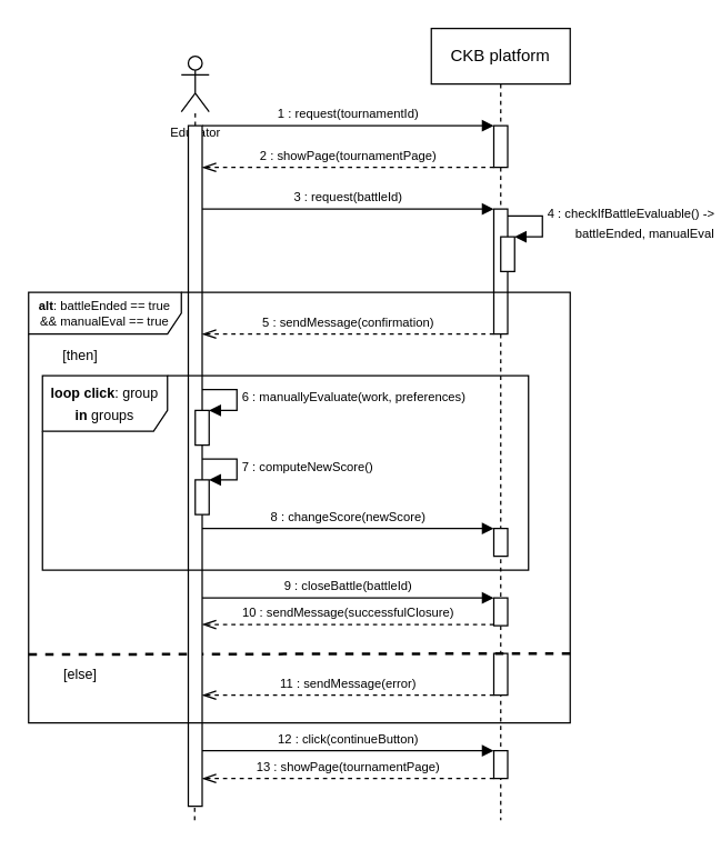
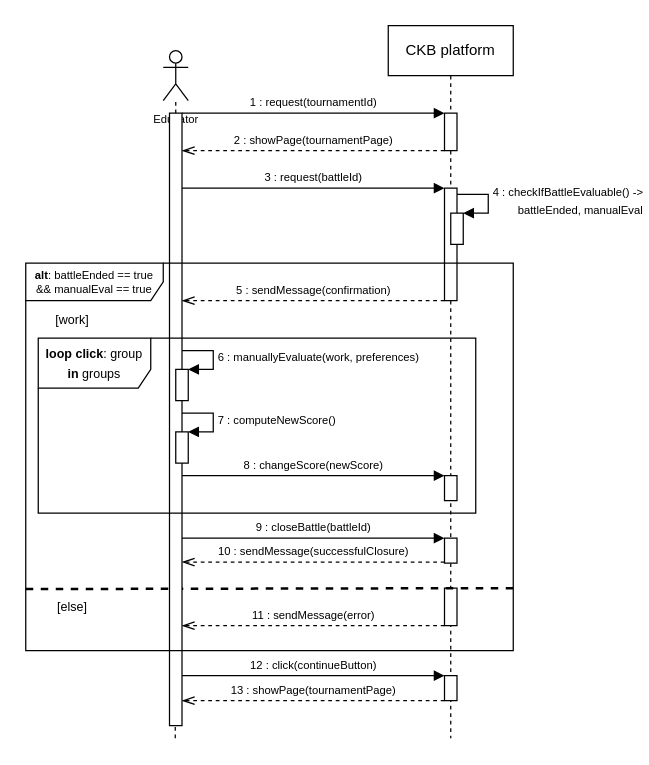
  <mxCell id="0" />
  <mxCell id="1" parent="0" />
  <mxCell id="2" value="CKB platform" style="shape=umlLifeline;perimeter=lifelinePerimeter;whiteSpace=wrap;html=1;container=0;dropTarget=0;collapsible=0;recursiveResize=0;outlineConnect=0;portConstraint=eastwest;newEdgeStyle={&quot;edgeStyle&quot;:&quot;elbowEdgeStyle&quot;,&quot;elbow&quot;:&quot;vertical&quot;,&quot;curved&quot;:0,&quot;rounded&quot;:0};" parent="1" vertex="1"><mxGeometry x="310" y="20" width="100" height="570" as="geometry" /></mxCell>
  <mxCell id="3" value="" style="html=1;points=[];perimeter=orthogonalPerimeter;outlineConnect=0;targetShapes=umlLifeline;portConstraint=eastwest;newEdgeStyle={&quot;edgeStyle&quot;:&quot;elbowEdgeStyle&quot;,&quot;elbow&quot;:&quot;vertical&quot;,&quot;curved&quot;:0,&quot;rounded&quot;:0};" parent="2" vertex="1"><mxGeometry x="45" y="70" width="10" height="30" as="geometry" /></mxCell>
  <mxCell id="4" value="" style="html=1;points=[];perimeter=orthogonalPerimeter;outlineConnect=0;targetShapes=umlLifeline;portConstraint=eastwest;newEdgeStyle={&quot;edgeStyle&quot;:&quot;elbowEdgeStyle&quot;,&quot;elbow&quot;:&quot;vertical&quot;,&quot;curved&quot;:0,&quot;rounded&quot;:0};" parent="2" vertex="1"><mxGeometry x="45" y="130" width="10" height="90" as="geometry" /></mxCell>
  <mxCell id="5" value="" style="html=1;points=[[0,0,0,0,5],[0,1,0,0,-5],[1,0,0,0,5],[1,1,0,0,-5]];perimeter=orthogonalPerimeter;outlineConnect=0;targetShapes=umlLifeline;portConstraint=eastwest;newEdgeStyle={&quot;curved&quot;:0,&quot;rounded&quot;:0};" parent="2" vertex="1"><mxGeometry x="50" y="150" width="10" height="25" as="geometry" /></mxCell>
  <mxCell id="6" value="&lt;font style=&quot;font-size: 9px;&quot;&gt;4 : checkIfBattleEvaluable() -&amp;gt;&amp;nbsp;&lt;br&gt;&lt;span style=&quot;white-space: pre;&quot;&gt;&#09;&lt;/span&gt;battleEnded, manualEval&lt;/font&gt;" style="html=1;align=left;spacingLeft=2;endArrow=block;rounded=0;edgeStyle=orthogonalEdgeStyle;curved=0;rounded=0;" parent="2" target="5" edge="1"><mxGeometry relative="1" as="geometry"><mxPoint x="55" y="135" as="sourcePoint" /><Array as="points"><mxPoint x="80" y="135" /><mxPoint x="80" y="150" /></Array></mxGeometry></mxCell>
  <mxCell id="7" value="&lt;font style=&quot;font-size: 9px;&quot;&gt;9 : closeBattle(battleId)&lt;/font&gt;" style="html=1;verticalAlign=bottom;endArrow=block;edgeStyle=elbowEdgeStyle;elbow=vertical;curved=0;rounded=0;" parent="2" edge="1"><mxGeometry relative="1" as="geometry"><mxPoint x="-165" y="410" as="sourcePoint" /><Array as="points"><mxPoint x="-50" y="410" /></Array><mxPoint x="45" y="410" as="targetPoint" /></mxGeometry></mxCell>
  <mxCell id="8" value="" style="html=1;points=[];perimeter=orthogonalPerimeter;outlineConnect=0;targetShapes=umlLifeline;portConstraint=eastwest;newEdgeStyle={&quot;edgeStyle&quot;:&quot;elbowEdgeStyle&quot;,&quot;elbow&quot;:&quot;vertical&quot;,&quot;curved&quot;:0,&quot;rounded&quot;:0};" parent="2" vertex="1"><mxGeometry x="45" y="410" width="10" height="20" as="geometry" /></mxCell>
  <mxCell id="9" value="&lt;font style=&quot;font-size: 9px;&quot;&gt;10 : sendMessage(successfulClosure)&lt;/font&gt;" style="html=1;verticalAlign=bottom;endArrow=openThin;dashed=1;endSize=8;edgeStyle=elbowEdgeStyle;elbow=vertical;curved=0;rounded=0;endFill=0;" parent="2" source="8" edge="1"><mxGeometry relative="1" as="geometry"><mxPoint x="-165" y="429.17" as="targetPoint" /><Array as="points"><mxPoint x="-75" y="429.17" /></Array><mxPoint x="45" y="429.17" as="sourcePoint" /></mxGeometry></mxCell>
  <mxCell id="10" value="[else]" style="text;html=1;strokeColor=none;fillColor=none;align=center;verticalAlign=middle;whiteSpace=wrap;rounded=0;fontSize=10;" parent="2" vertex="1"><mxGeometry x="-270" y="460" width="35" height="10" as="geometry" /></mxCell>
  <mxCell id="11" value="" style="html=1;points=[];perimeter=orthogonalPerimeter;outlineConnect=0;targetShapes=umlLifeline;portConstraint=eastwest;newEdgeStyle={&quot;edgeStyle&quot;:&quot;elbowEdgeStyle&quot;,&quot;elbow&quot;:&quot;vertical&quot;,&quot;curved&quot;:0,&quot;rounded&quot;:0};" parent="2" vertex="1"><mxGeometry x="45" y="450" width="10" height="30" as="geometry" /></mxCell>
  <mxCell id="12" value="" style="endArrow=none;dashed=1;html=1;rounded=0;exitX=0.001;exitY=0.409;exitDx=0;exitDy=0;exitPerimeter=0;strokeWidth=2;" parent="2" edge="1"><mxGeometry width="50" height="50" relative="1" as="geometry"><mxPoint x="-290" y="450.75" as="sourcePoint" /><mxPoint x="100" y="450" as="targetPoint" /></mxGeometry></mxCell>
  <mxCell id="13" value="&lt;font style=&quot;font-size: 9px;&quot;&gt;11 : sendMessage(error)&lt;/font&gt;" style="html=1;verticalAlign=bottom;endArrow=openThin;dashed=1;endSize=8;edgeStyle=elbowEdgeStyle;elbow=horizontal;curved=0;rounded=0;endFill=0;" parent="2" source="11" edge="1"><mxGeometry relative="1" as="geometry"><mxPoint x="-165" y="480" as="targetPoint" /><Array as="points"><mxPoint x="-75" y="480" /></Array><mxPoint x="45" y="469.17" as="sourcePoint" /></mxGeometry></mxCell>
  <mxCell id="14" value="&lt;font style=&quot;font-size: 9px;&quot;&gt;13 : showPage(tournamentPage)&lt;/font&gt;" style="html=1;verticalAlign=bottom;endArrow=openThin;dashed=1;endSize=8;edgeStyle=elbowEdgeStyle;elbow=vertical;curved=0;rounded=0;endFill=0;" parent="2" source="15" edge="1"><mxGeometry relative="1" as="geometry"><mxPoint x="-165" y="540" as="targetPoint" /><Array as="points"><mxPoint x="-65" y="540" /></Array><mxPoint x="50" y="530" as="sourcePoint" /></mxGeometry></mxCell>
  <mxCell id="15" value="" style="html=1;points=[];perimeter=orthogonalPerimeter;outlineConnect=0;targetShapes=umlLifeline;portConstraint=eastwest;newEdgeStyle={&quot;edgeStyle&quot;:&quot;elbowEdgeStyle&quot;,&quot;elbow&quot;:&quot;vertical&quot;,&quot;curved&quot;:0,&quot;rounded&quot;:0};" parent="2" vertex="1"><mxGeometry x="45" y="520" width="10" height="20" as="geometry" /></mxCell>
  <mxCell id="16" value="" style="endArrow=none;dashed=1;html=1;rounded=0;" parent="2" edge="1"><mxGeometry width="50" height="50" relative="1" as="geometry"><mxPoint x="-170.4" y="570" as="sourcePoint" /><mxPoint x="-170.4" y="560" as="targetPoint" /></mxGeometry></mxCell>
  <mxCell id="17" value="&lt;font style=&quot;font-size: 9px;&quot;&gt;12 : click(continueButton)&lt;/font&gt;" style="html=1;verticalAlign=bottom;endArrow=block;edgeStyle=elbowEdgeStyle;elbow=vertical;curved=0;rounded=0;" parent="2" target="15" edge="1"><mxGeometry x="-0.002" relative="1" as="geometry"><mxPoint x="-165" y="520" as="sourcePoint" /><Array as="points"><mxPoint x="-45" y="520" /></Array><mxPoint x="50" y="530" as="targetPoint" /><mxPoint as="offset" /></mxGeometry></mxCell>
  <mxCell id="18" value="&lt;font style=&quot;font-size: 9px;&quot;&gt;Educator&lt;/font&gt;" style="shape=umlActor;verticalLabelPosition=bottom;verticalAlign=top;html=1;outlineConnect=0;" parent="1" vertex="1"><mxGeometry x="130" y="40" width="20" height="40" as="geometry" /></mxCell>
  <mxCell id="19" value="" style="endArrow=none;dashed=1;html=1;rounded=0;" parent="1" source="20" edge="1"><mxGeometry width="50" height="50" relative="1" as="geometry"><mxPoint x="140" y="330" as="sourcePoint" /><mxPoint x="140" y="80" as="targetPoint" /></mxGeometry></mxCell>
  <mxCell id="20" value="" style="html=1;points=[];perimeter=orthogonalPerimeter;outlineConnect=0;targetShapes=umlLifeline;portConstraint=eastwest;newEdgeStyle={&quot;edgeStyle&quot;:&quot;elbowEdgeStyle&quot;,&quot;elbow&quot;:&quot;vertical&quot;,&quot;curved&quot;:0,&quot;rounded&quot;:0};" parent="1" vertex="1"><mxGeometry x="135" y="90" width="10" height="490" as="geometry" /></mxCell>
  <mxCell id="21" value="&lt;font style=&quot;font-size: 9px;&quot;&gt;1 : request(tournamentId)&lt;/font&gt;" style="html=1;verticalAlign=bottom;endArrow=block;edgeStyle=elbowEdgeStyle;elbow=horizontal;curved=0;rounded=0;" parent="1" source="20" target="3" edge="1"><mxGeometry relative="1" as="geometry"><mxPoint x="180" y="90" as="sourcePoint" /><Array as="points"><mxPoint x="260" y="90" /></Array><mxPoint x="345" y="90" as="targetPoint" /></mxGeometry></mxCell>
  <mxCell id="22" value="&lt;font style=&quot;font-size: 9px;&quot;&gt;2 : showPage(tournamentPage)&lt;/font&gt;" style="html=1;verticalAlign=bottom;endArrow=openThin;dashed=1;endSize=8;edgeStyle=elbowEdgeStyle;elbow=vertical;curved=0;rounded=0;endFill=0;" parent="1" source="3" target="20" edge="1"><mxGeometry relative="1" as="geometry"><mxPoint x="180" y="120" as="targetPoint" /><Array as="points"><mxPoint x="235" y="120" /></Array><mxPoint x="310" y="120" as="sourcePoint" /></mxGeometry></mxCell>
  <mxCell id="23" value="&lt;font style=&quot;font-size: 9px;&quot;&gt;3 : request(battleId)&lt;/font&gt;" style="html=1;verticalAlign=bottom;endArrow=block;edgeStyle=elbowEdgeStyle;elbow=vertical;curved=0;rounded=0;" parent="1" source="20" target="4" edge="1"><mxGeometry relative="1" as="geometry"><mxPoint x="150" y="170" as="sourcePoint" /><Array as="points"><mxPoint x="260" y="150" /></Array><mxPoint x="320" y="180" as="targetPoint" /></mxGeometry></mxCell>
  <mxCell id="24" value="&lt;p style=&quot;line-height: 120%; font-size: 9px;&quot;&gt;&lt;font style=&quot;font-size: 9px;&quot;&gt;&lt;b&gt;alt&lt;/b&gt;: battleEnded == true &amp;amp;&amp;amp; manualEval == true&lt;/font&gt;&lt;/p&gt;" style="shape=umlFrame;whiteSpace=wrap;html=1;pointerEvents=0;width=110;height=30;verticalAlign=middle;horizontal=1;labelPosition=center;verticalLabelPosition=middle;align=center;" parent="1" vertex="1"><mxGeometry x="20" y="210" width="390" height="310" as="geometry" /></mxCell>
- <mxCell id="25" value="[then]" style="text;html=1;strokeColor=none;fillColor=none;align=center;verticalAlign=middle;whiteSpace=wrap;rounded=0;fontSize=10;" parent="1" vertex="1"><mxGeometry x="40" y="250" width="35" height="10" as="geometry" /></mxCell>
+ <mxCell id="25" value="[work]" style="text;html=1;strokeColor=none;fillColor=none;align=center;verticalAlign=middle;whiteSpace=wrap;rounded=0;fontSize=10;" parent="1" vertex="1"><mxGeometry x="40" y="250" width="35" height="10" as="geometry" /></mxCell>
  <mxCell id="26" value="&lt;p style=&quot;line-height: 120%;&quot;&gt;&lt;font style=&quot;font-size: 10px;&quot;&gt;&lt;b&gt;loop click&lt;/b&gt;: group &lt;b&gt;in &lt;/b&gt;groups&lt;/font&gt;&lt;/p&gt;" style="shape=umlFrame;whiteSpace=wrap;html=1;pointerEvents=0;width=90;height=40;verticalAlign=middle;horizontal=1;labelPosition=center;verticalLabelPosition=middle;align=center;" parent="1" vertex="1"><mxGeometry x="30" y="270" width="350" height="140" as="geometry" /></mxCell>
  <mxCell id="27" value="" style="html=1;points=[[0,0,0,0,5],[0,1,0,0,-5],[1,0,0,0,5],[1,1,0,0,-5]];perimeter=orthogonalPerimeter;outlineConnect=0;targetShapes=umlLifeline;portConstraint=eastwest;newEdgeStyle={&quot;curved&quot;:0,&quot;rounded&quot;:0};" parent="1" vertex="1"><mxGeometry x="140" y="295" width="10" height="25" as="geometry" /></mxCell>
  <mxCell id="28" value="&lt;font style=&quot;font-size: 9px;&quot;&gt;6 : manuallyEvaluate(work, preferences)&lt;/font&gt;" style="html=1;align=left;spacingLeft=2;endArrow=block;rounded=0;edgeStyle=orthogonalEdgeStyle;curved=0;rounded=0;" parent="1" target="27" edge="1"><mxGeometry relative="1" as="geometry"><mxPoint x="145" y="280" as="sourcePoint" /><Array as="points"><mxPoint x="170" y="280" /><mxPoint x="170" y="295" /></Array></mxGeometry></mxCell>
  <mxCell id="29" value="" style="html=1;points=[[0,0,0,0,5],[0,1,0,0,-5],[1,0,0,0,5],[1,1,0,0,-5]];perimeter=orthogonalPerimeter;outlineConnect=0;targetShapes=umlLifeline;portConstraint=eastwest;newEdgeStyle={&quot;curved&quot;:0,&quot;rounded&quot;:0};" parent="1" vertex="1"><mxGeometry x="140" y="345" width="10" height="25" as="geometry" /></mxCell>
  <mxCell id="30" value="&lt;font style=&quot;font-size: 9px;&quot;&gt;7 : computeNewScore()&lt;/font&gt;" style="html=1;align=left;spacingLeft=2;endArrow=block;rounded=0;edgeStyle=orthogonalEdgeStyle;curved=0;rounded=0;" parent="1" target="29" edge="1"><mxGeometry relative="1" as="geometry"><mxPoint x="145" y="330" as="sourcePoint" /><Array as="points"><mxPoint x="170" y="330" /><mxPoint x="170" y="345" /></Array></mxGeometry></mxCell>
  <mxCell id="31" value="&lt;font style=&quot;font-size: 9px;&quot;&gt;8 : changeScore(newScore)&lt;/font&gt;" style="html=1;verticalAlign=bottom;endArrow=block;edgeStyle=elbowEdgeStyle;elbow=vertical;curved=0;rounded=0;" parent="1" target="32" edge="1"><mxGeometry relative="1" as="geometry"><mxPoint x="145" y="380" as="sourcePoint" /><Array as="points"><mxPoint x="260" y="380" /></Array><mxPoint x="355" y="380" as="targetPoint" /></mxGeometry></mxCell>
  <mxCell id="32" value="" style="html=1;points=[];perimeter=orthogonalPerimeter;outlineConnect=0;targetShapes=umlLifeline;portConstraint=eastwest;newEdgeStyle={&quot;edgeStyle&quot;:&quot;elbowEdgeStyle&quot;,&quot;elbow&quot;:&quot;vertical&quot;,&quot;curved&quot;:0,&quot;rounded&quot;:0};" parent="1" vertex="1"><mxGeometry x="355" y="380" width="10" height="20" as="geometry" /></mxCell>
  <mxCell id="33" value="&lt;font style=&quot;font-size: 9px;&quot;&gt;5 : sendMessage(confirmation)&lt;/font&gt;" style="html=1;verticalAlign=bottom;endArrow=openThin;dashed=1;endSize=8;edgeStyle=elbowEdgeStyle;elbow=horizontal;curved=0;rounded=0;endFill=0;" parent="1" edge="1"><mxGeometry relative="1" as="geometry"><mxPoint x="145" y="240" as="targetPoint" /><Array as="points"><mxPoint x="235" y="240" /></Array><mxPoint x="355" y="240" as="sourcePoint" /></mxGeometry></mxCell>
